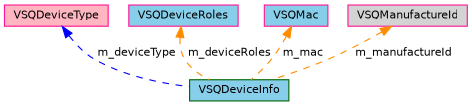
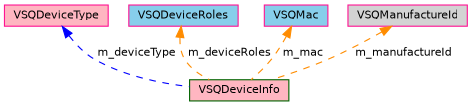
  digraph {
    node [color=deeppink fillcolor=lightpink fontname=Helvetica fontsize=10 shape=record style=filled]
    edge [color=darkorange dir=back fontname=Helvetica fontsize=10 labelfontname=Helvetica labelfontsize=10 style=dashed]
-   n1 [color=darkgreen fillcolor=skyblue fontcolor=black height=0.2 label=VSQDeviceInfo width=0.4]
+   n1 [color=darkgreen fontcolor=black height=0.2 label=VSQDeviceInfo width=0.4]
    n2 [height=0.2 label=VSQDeviceType width=0.4]
    n3 [fillcolor=skyblue height=0.2 label=VSQDeviceRoles width=0.4]
    n4 [fillcolor=skyblue height=0.2 label=VSQMac width=0.4]
    n5 [fillcolor=lightgrey height=0.2 label=VSQManufactureId width=0.4]
    n2 -> n1 [color=blue label=" m_deviceType"]
    n3 -> n1 [label=" m_deviceRoles"]
    n4 -> n1 [label=" m_mac"]
    n5 -> n1 [label=" m_manufactureId"]
  }
